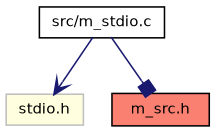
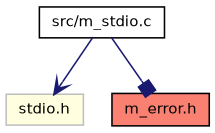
  digraph {
    node [color=black fontname=Helvetica fontsize=10 shape=record style=filled]
    edge [color=midnightblue fontname=Helvetica fontsize=10 labelfontname=Helvetica labelfontsize=10 style=solid]
    n1 [fillcolor=white fontcolor=black height=0.2 label="src/m_stdio.c" width=0.4]
    n2 [color=grey75 fillcolor=lightyellow height=0.2 label="stdio.h" width=0.4]
-   n3 [fillcolor=salmon height=0.2 label="m_src.h" width=0.4]
+   n3 [fillcolor=salmon height=0.2 label="m_error.h" width=0.4]
    n1 -> n2 [arrowhead=vee]
    n1 -> n3 [arrowhead=box]
  }
